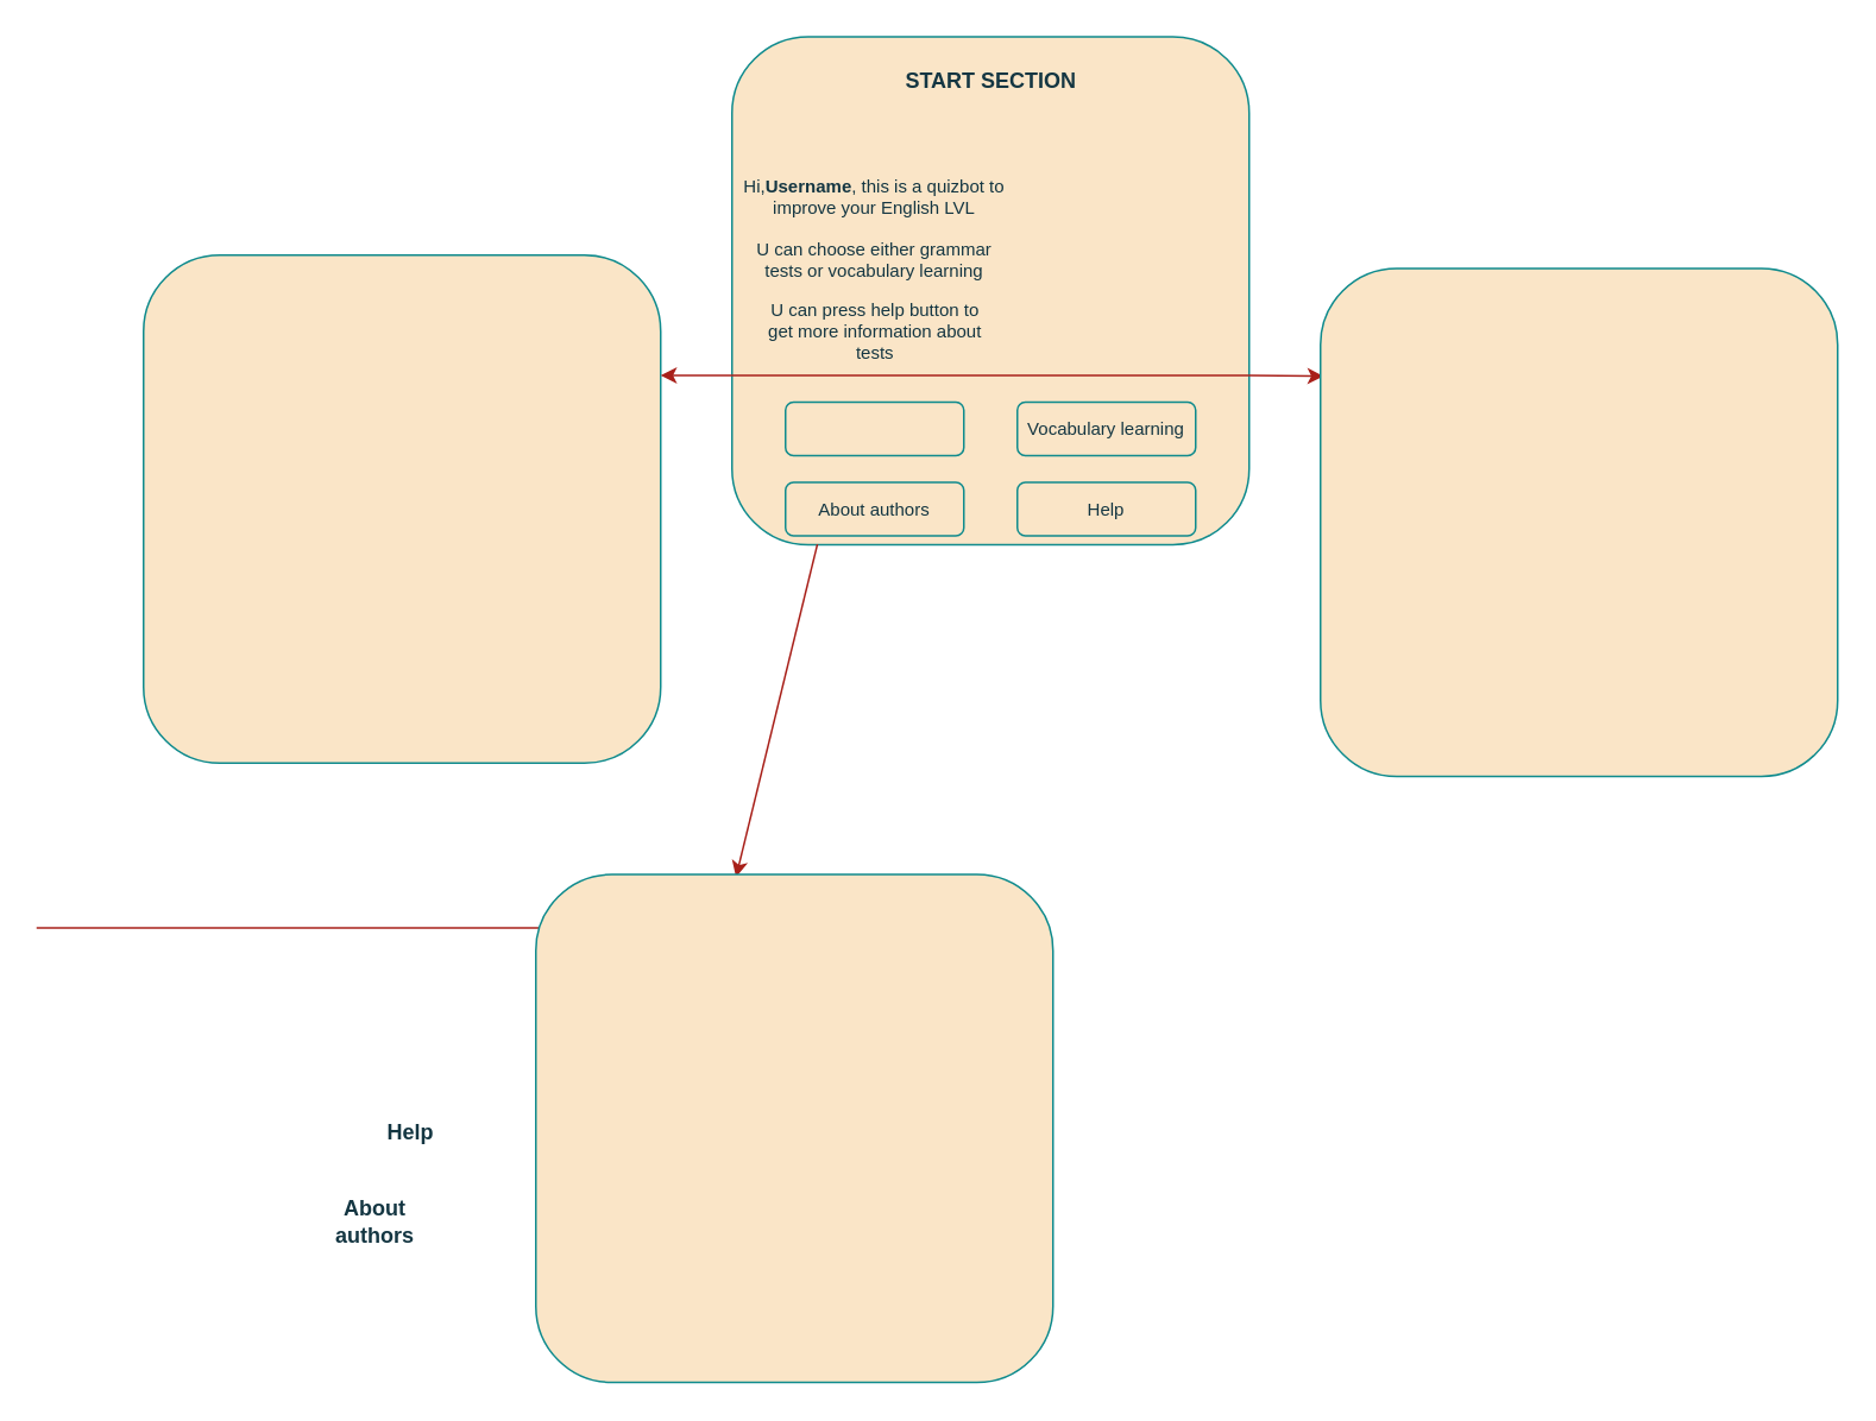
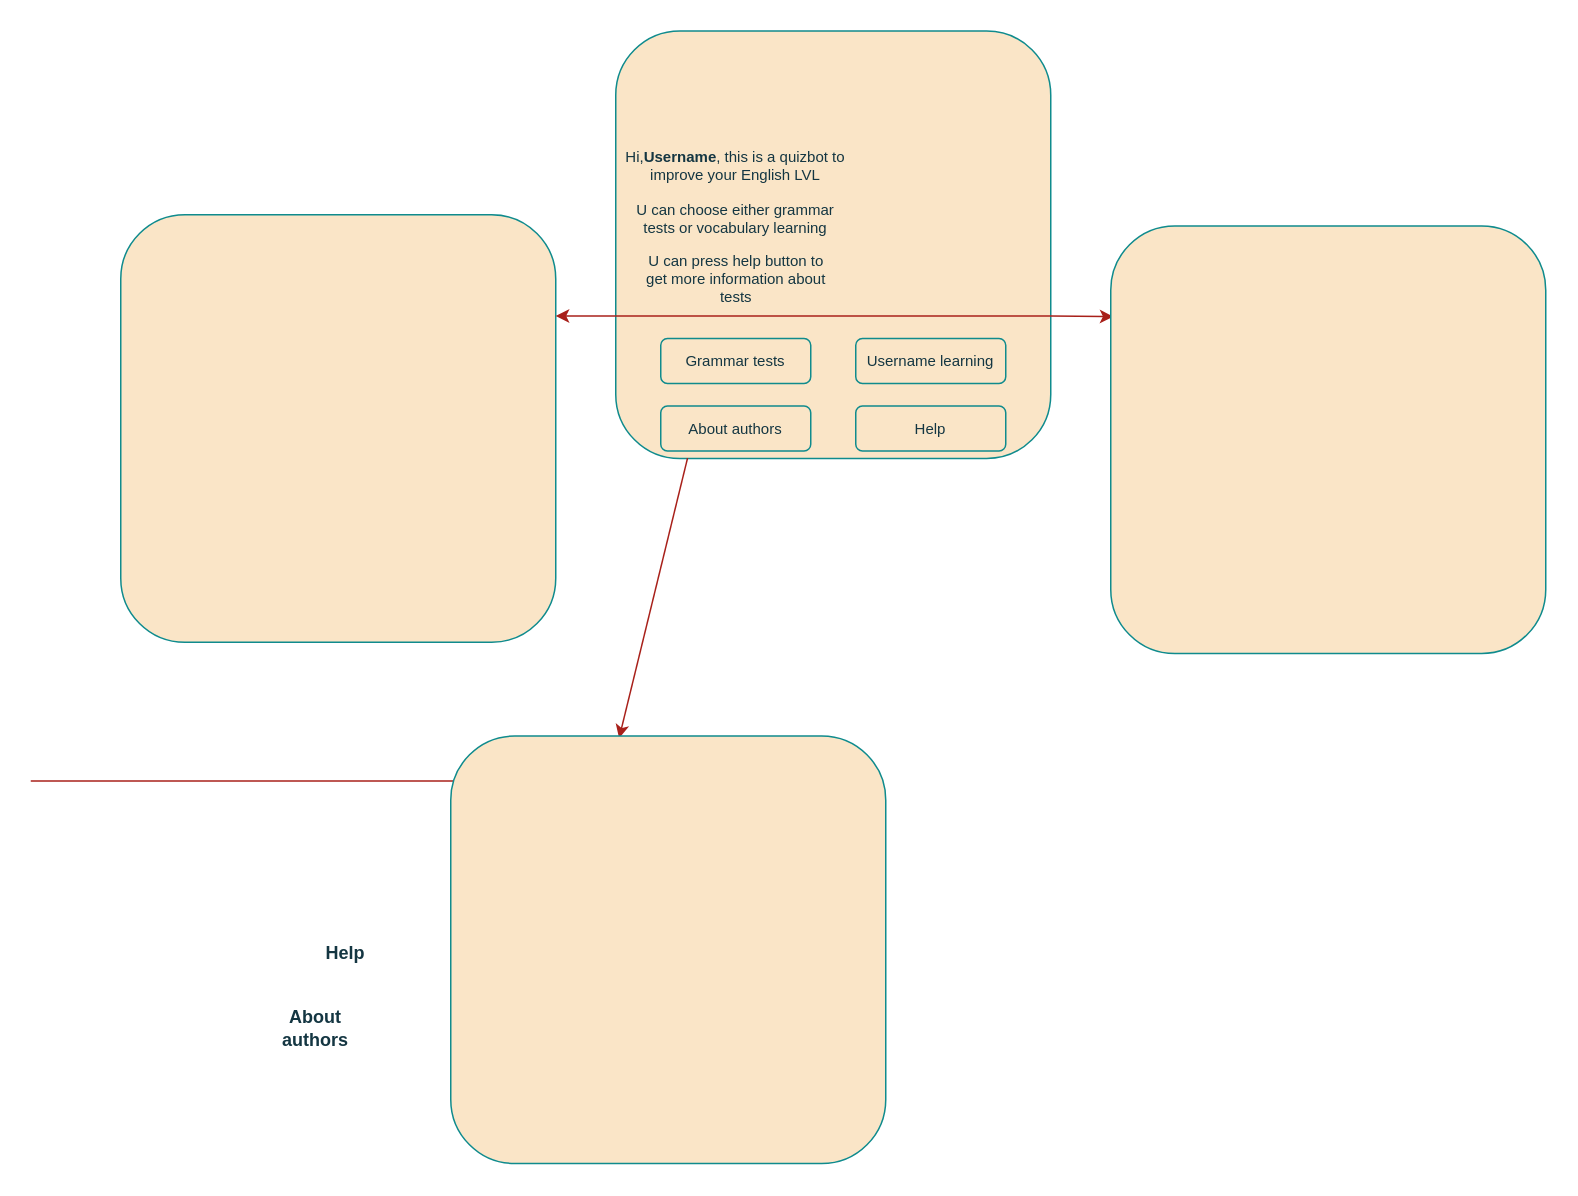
  <mxCell id="0" />
  <mxCell id="1" parent="0" />
  <mxCell id="2" value="" style="rounded=1;whiteSpace=wrap;html=1;labelBackgroundColor=none;fillColor=#FAE5C7;strokeColor=#0F8B8D;fontColor=#143642;" vertex="1" parent="1"><mxGeometry x="410" y="20" width="290" height="285" as="geometry" /></mxCell>
  <mxCell id="3" value="" style="endArrow=none;html=1;rounded=1;labelBackgroundColor=none;strokeColor=#A8201A;fontColor=default;" edge="1" parent="1"><mxGeometry width="50" height="50" relative="1" as="geometry"><mxPoint x="410" y="210" as="sourcePoint" /><mxPoint x="700" y="210" as="targetPoint" /></mxGeometry></mxCell>
  <mxCell id="4" value="Hi,&lt;b style=&quot;font-size: 10px;&quot;&gt;Username&lt;/b&gt;, this is a quizbot to improve your English LVL" style="text;html=1;strokeColor=none;fillColor=none;align=center;verticalAlign=middle;whiteSpace=wrap;rounded=1;fontSize=10;labelBackgroundColor=none;fontColor=#143642;" vertex="1" parent="1"><mxGeometry x="410" y="90" width="160" height="40" as="geometry" /></mxCell>
  <mxCell id="5" value="U can choose either grammar tests or vocabulary learning" style="text;html=1;strokeColor=none;fillColor=none;align=center;verticalAlign=middle;whiteSpace=wrap;rounded=1;fontSize=10;labelBackgroundColor=none;fontColor=#143642;" vertex="1" parent="1"><mxGeometry x="420" y="130" width="140" height="30" as="geometry" /></mxCell>
  <mxCell id="6" style="edgeStyle=orthogonalEdgeStyle;rounded=1;orthogonalLoop=1;jettySize=auto;html=1;exitX=0.5;exitY=1;exitDx=0;exitDy=0;labelBackgroundColor=none;strokeColor=#A8201A;fontColor=default;" edge="1" parent="1" source="5" target="5"><mxGeometry relative="1" as="geometry" /></mxCell>
  <mxCell id="7" value="U can press help button to get more information about tests" style="text;html=1;strokeColor=none;fillColor=none;align=center;verticalAlign=middle;whiteSpace=wrap;rounded=1;fontSize=10;labelBackgroundColor=none;fontColor=#143642;" vertex="1" parent="1"><mxGeometry x="422.5" y="170" width="135" height="30" as="geometry" /></mxCell>
  <mxCell id="8" value="" style="rounded=1;whiteSpace=wrap;html=1;labelBackgroundColor=none;fillColor=#FAE5C7;strokeColor=#0F8B8D;fontColor=#143642;" vertex="1" parent="1"><mxGeometry x="440" y="270" width="100" height="30" as="geometry" /></mxCell>
  <mxCell id="9" value="" style="rounded=1;whiteSpace=wrap;html=1;labelBackgroundColor=none;fillColor=#FAE5C7;strokeColor=#0F8B8D;fontColor=#143642;" vertex="1" parent="1"><mxGeometry x="440" y="225" width="100" height="30" as="geometry" /></mxCell>
  <mxCell id="10" value="" style="rounded=1;whiteSpace=wrap;html=1;labelBackgroundColor=none;fillColor=#FAE5C7;strokeColor=#0F8B8D;fontColor=#143642;" vertex="1" parent="1"><mxGeometry x="570" y="225" width="100" height="30" as="geometry" /></mxCell>
  <mxCell id="11" value="" style="rounded=1;whiteSpace=wrap;html=1;labelBackgroundColor=none;fillColor=#FAE5C7;strokeColor=#0F8B8D;fontColor=#143642;" vertex="1" parent="1"><mxGeometry x="570" y="270" width="100" height="30" as="geometry" /></mxCell>
  <mxCell id="12" value="Help" style="text;html=1;strokeColor=none;fillColor=none;align=center;verticalAlign=middle;whiteSpace=wrap;rounded=1;fontSize=10;labelBackgroundColor=none;fontColor=#143642;" vertex="1" parent="1"><mxGeometry x="590" y="270" width="60" height="30" as="geometry" /></mxCell>
  <mxCell id="13" value="About authors" style="text;html=1;strokeColor=none;fillColor=none;align=center;verticalAlign=middle;whiteSpace=wrap;rounded=1;fontSize=10;labelBackgroundColor=none;fontColor=#143642;" vertex="1" parent="1"><mxGeometry x="445" y="270" width="90" height="30" as="geometry" /></mxCell>
- <mxCell id="15" value="Vocabulary learning" style="text;html=1;strokeColor=none;fillColor=none;align=center;verticalAlign=middle;whiteSpace=wrap;rounded=1;fontSize=10;labelBackgroundColor=none;fontColor=#143642;" vertex="1" parent="1"><mxGeometry x="570" y="225" width="100" height="30" as="geometry" /></mxCell>
- <mxCell id="16" value="START SECTION" style="text;html=1;strokeColor=none;fillColor=none;align=center;verticalAlign=middle;whiteSpace=wrap;rounded=1;fontStyle=1;labelBackgroundColor=none;fontColor=#143642;" vertex="1" parent="1"><mxGeometry x="492.5" y="30" width="125" height="30" as="geometry" /></mxCell>
+ <mxCell id="14" value="Grammar tests" style="text;html=1;strokeColor=none;fillColor=none;align=center;verticalAlign=middle;whiteSpace=wrap;rounded=1;fontSize=10;labelBackgroundColor=none;fontColor=#143642;" vertex="1" parent="1"><mxGeometry x="440" y="225" width="100" height="30" as="geometry" /></mxCell>
+ <mxCell id="15" value="Username learning" style="text;html=1;strokeColor=none;fillColor=none;align=center;verticalAlign=middle;whiteSpace=wrap;rounded=1;fontSize=10;labelBackgroundColor=none;fontColor=#143642;" vertex="1" parent="1"><mxGeometry x="570" y="225" width="100" height="30" as="geometry" /></mxCell>
  <mxCell id="17" value="Help" style="text;html=1;strokeColor=none;fillColor=none;align=center;verticalAlign=middle;whiteSpace=wrap;rounded=1;fontStyle=1;labelBackgroundColor=none;fontColor=#143642;" vertex="1" parent="1"><mxGeometry x="200" y="620" width="60" height="30" as="geometry" /></mxCell>
  <mxCell id="18" value="" style="rounded=1;whiteSpace=wrap;html=1;labelBackgroundColor=none;fillColor=#FAE5C7;strokeColor=#0F8B8D;fontColor=#143642;" vertex="1" parent="1"><mxGeometry x="80" y="142.5" width="290" height="285" as="geometry" /></mxCell>
  <mxCell id="19" value="" style="endArrow=none;html=1;rounded=1;labelBackgroundColor=none;strokeColor=#A8201A;fontColor=default;" edge="1" parent="1"><mxGeometry width="50" height="50" relative="1" as="geometry"><mxPoint x="20" y="520" as="sourcePoint" /><mxPoint x="310" y="520" as="targetPoint" /></mxGeometry></mxCell>
  <mxCell id="20" value="" style="endArrow=classic;html=1;rounded=1;labelBackgroundColor=none;strokeColor=#A8201A;fontColor=default;entryX=0.006;entryY=0.212;entryDx=0;entryDy=0;entryPerimeter=0;" edge="1" parent="1" target="24"><mxGeometry width="50" height="50" relative="1" as="geometry"><mxPoint x="700" y="210" as="sourcePoint" /><mxPoint x="820" y="276" as="targetPoint" /><Array as="points"><mxPoint x="700" y="210" /></Array></mxGeometry></mxCell>
  <mxCell id="21" value="&lt;b&gt;About authors&lt;/b&gt;" style="text;html=1;strokeColor=none;fillColor=none;align=center;verticalAlign=middle;whiteSpace=wrap;rounded=0;fontColor=#143642;" vertex="1" parent="1"><mxGeometry x="180" y="670" width="60" height="30" as="geometry" /></mxCell>
  <mxCell id="22" value="" style="endArrow=classic;html=1;rounded=1;exitX=0.143;exitY=1.157;exitDx=0;exitDy=0;exitPerimeter=0;labelBackgroundColor=none;strokeColor=#A8201A;fontColor=default;entryX=0.387;entryY=0.005;entryDx=0;entryDy=0;entryPerimeter=0;" edge="1" parent="1" source="13" target="23"><mxGeometry width="50" height="50" relative="1" as="geometry"><mxPoint x="427" y="297" as="sourcePoint" /><mxPoint x="400" y="420" as="targetPoint" /></mxGeometry></mxCell>
  <mxCell id="23" value="" style="rounded=1;whiteSpace=wrap;html=1;labelBackgroundColor=none;fillColor=#FAE5C7;strokeColor=#0F8B8D;fontColor=#143642;" vertex="1" parent="1"><mxGeometry x="300" y="490" width="290" height="285" as="geometry" /></mxCell>
  <mxCell id="24" value="" style="rounded=1;whiteSpace=wrap;html=1;labelBackgroundColor=none;fillColor=#FAE5C7;strokeColor=#0F8B8D;fontColor=#143642;" vertex="1" parent="1"><mxGeometry x="740" y="150" width="290" height="285" as="geometry" /></mxCell>
  <mxCell id="25" value="" style="endArrow=classic;html=1;rounded=0;strokeColor=#A8201A;fontColor=#143642;fillColor=#FAE5C7;" edge="1" parent="1"><mxGeometry width="50" height="50" relative="1" as="geometry"><mxPoint x="410" y="210" as="sourcePoint" /><mxPoint x="370" y="210" as="targetPoint" /></mxGeometry></mxCell>
